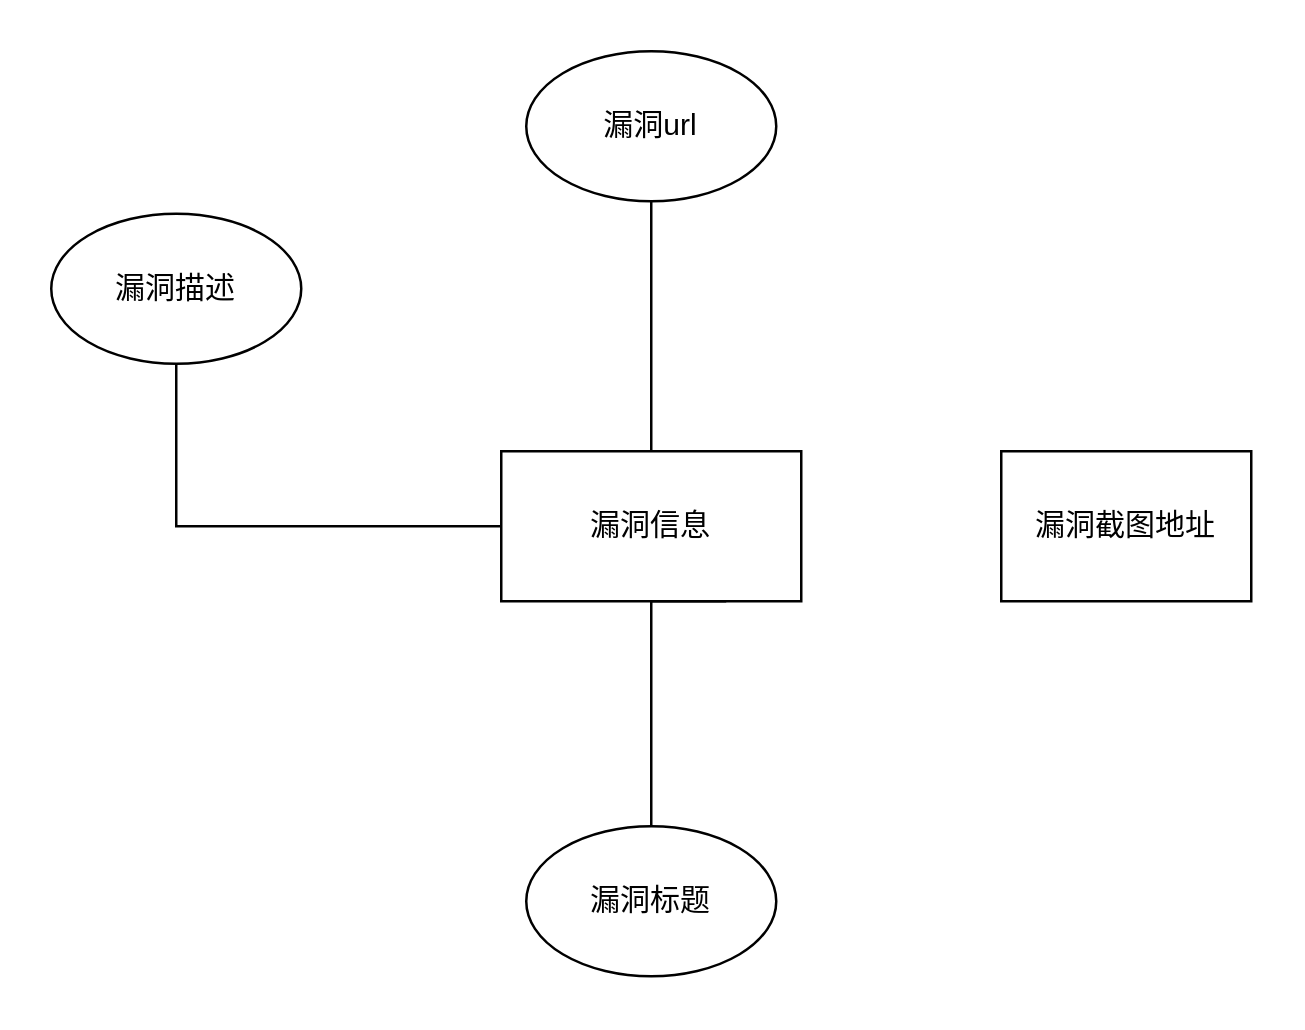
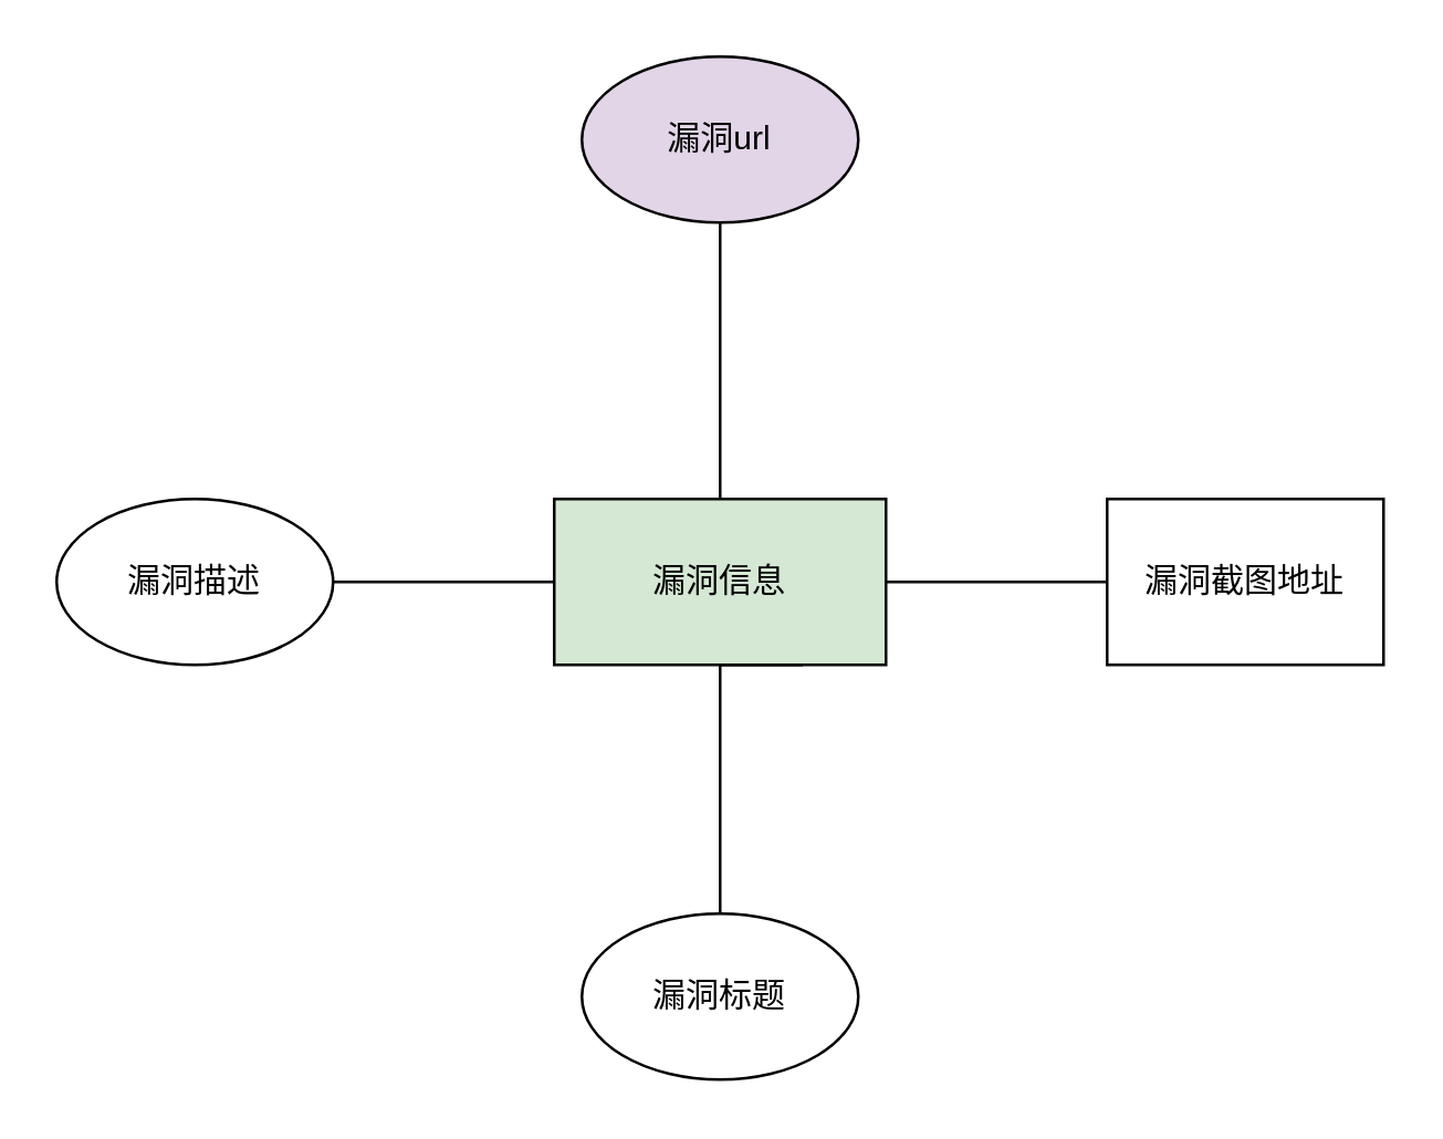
  <mxCell id="0" />
  <mxCell id="1" parent="0" />
  <mxCell id="2" style="edgeStyle=orthogonalEdgeStyle;rounded=0;orthogonalLoop=1;jettySize=auto;html=1;exitX=0;exitY=0.5;exitDx=0;exitDy=0;endArrow=none;startFill=0;" edge="1" parent="1" source="6" target="7"><mxGeometry relative="1" as="geometry" /></mxCell>
  <mxCell id="3" style="edgeStyle=orthogonalEdgeStyle;rounded=0;orthogonalLoop=1;jettySize=auto;html=1;exitX=0.5;exitY=0;exitDx=0;exitDy=0;endArrow=none;startFill=0;" edge="1" parent="1" source="6" target="8"><mxGeometry relative="1" as="geometry" /></mxCell>
+ <mxCell id="4" style="edgeStyle=orthogonalEdgeStyle;rounded=0;orthogonalLoop=1;jettySize=auto;html=1;exitX=1;exitY=0.5;exitDx=0;exitDy=0;endArrow=none;startFill=0;" edge="1" parent="1" source="6" target="10"><mxGeometry relative="1" as="geometry" /></mxCell>
  <mxCell id="5" style="edgeStyle=orthogonalEdgeStyle;rounded=0;orthogonalLoop=1;jettySize=auto;html=1;exitX=0.75;exitY=1;exitDx=0;exitDy=0;endArrow=none;startFill=0;" edge="1" parent="1" source="6" target="9"><mxGeometry relative="1" as="geometry"><Array as="points"><mxPoint x="260" y="240" /></Array></mxGeometry></mxCell>
- <mxCell id="6" value="漏洞信息" style="rounded=0;whiteSpace=wrap;html=1;" vertex="1" parent="1"><mxGeometry x="200" y="180" width="120" height="60" as="geometry" /></mxCell>
- <mxCell id="7" value="漏洞描述" style="ellipse;whiteSpace=wrap;html=1;" vertex="1" parent="1"><mxGeometry x="20" y="85" width="100" height="60" as="geometry" /></mxCell>
- <mxCell id="8" value="漏洞url" style="ellipse;whiteSpace=wrap;html=1;" vertex="1" parent="1"><mxGeometry x="210" y="20" width="100" height="60" as="geometry" /></mxCell>
+ <mxCell id="6" value="漏洞信息" style="rounded=0;whiteSpace=wrap;html=1;fillColor=#d5e8d4;" vertex="1" parent="1"><mxGeometry x="200" y="180" width="120" height="60" as="geometry" /></mxCell>
+ <mxCell id="7" value="漏洞描述" style="ellipse;whiteSpace=wrap;html=1;" vertex="1" parent="1"><mxGeometry x="20" y="180" width="100" height="60" as="geometry" /></mxCell>
+ <mxCell id="8" value="漏洞url" style="ellipse;whiteSpace=wrap;html=1;fillColor=#e1d5e7;" vertex="1" parent="1"><mxGeometry x="210" y="20" width="100" height="60" as="geometry" /></mxCell>
  <mxCell id="9" value="漏洞标题" style="ellipse;whiteSpace=wrap;html=1;" vertex="1" parent="1"><mxGeometry x="210" y="330" width="100" height="60" as="geometry" /></mxCell>
  <mxCell id="10" value="漏洞截图地址" style="whiteSpace=wrap;html=1;rounded=0;" vertex="1" parent="1"><mxGeometry x="400" y="180" width="100" height="60" as="geometry" /></mxCell>
